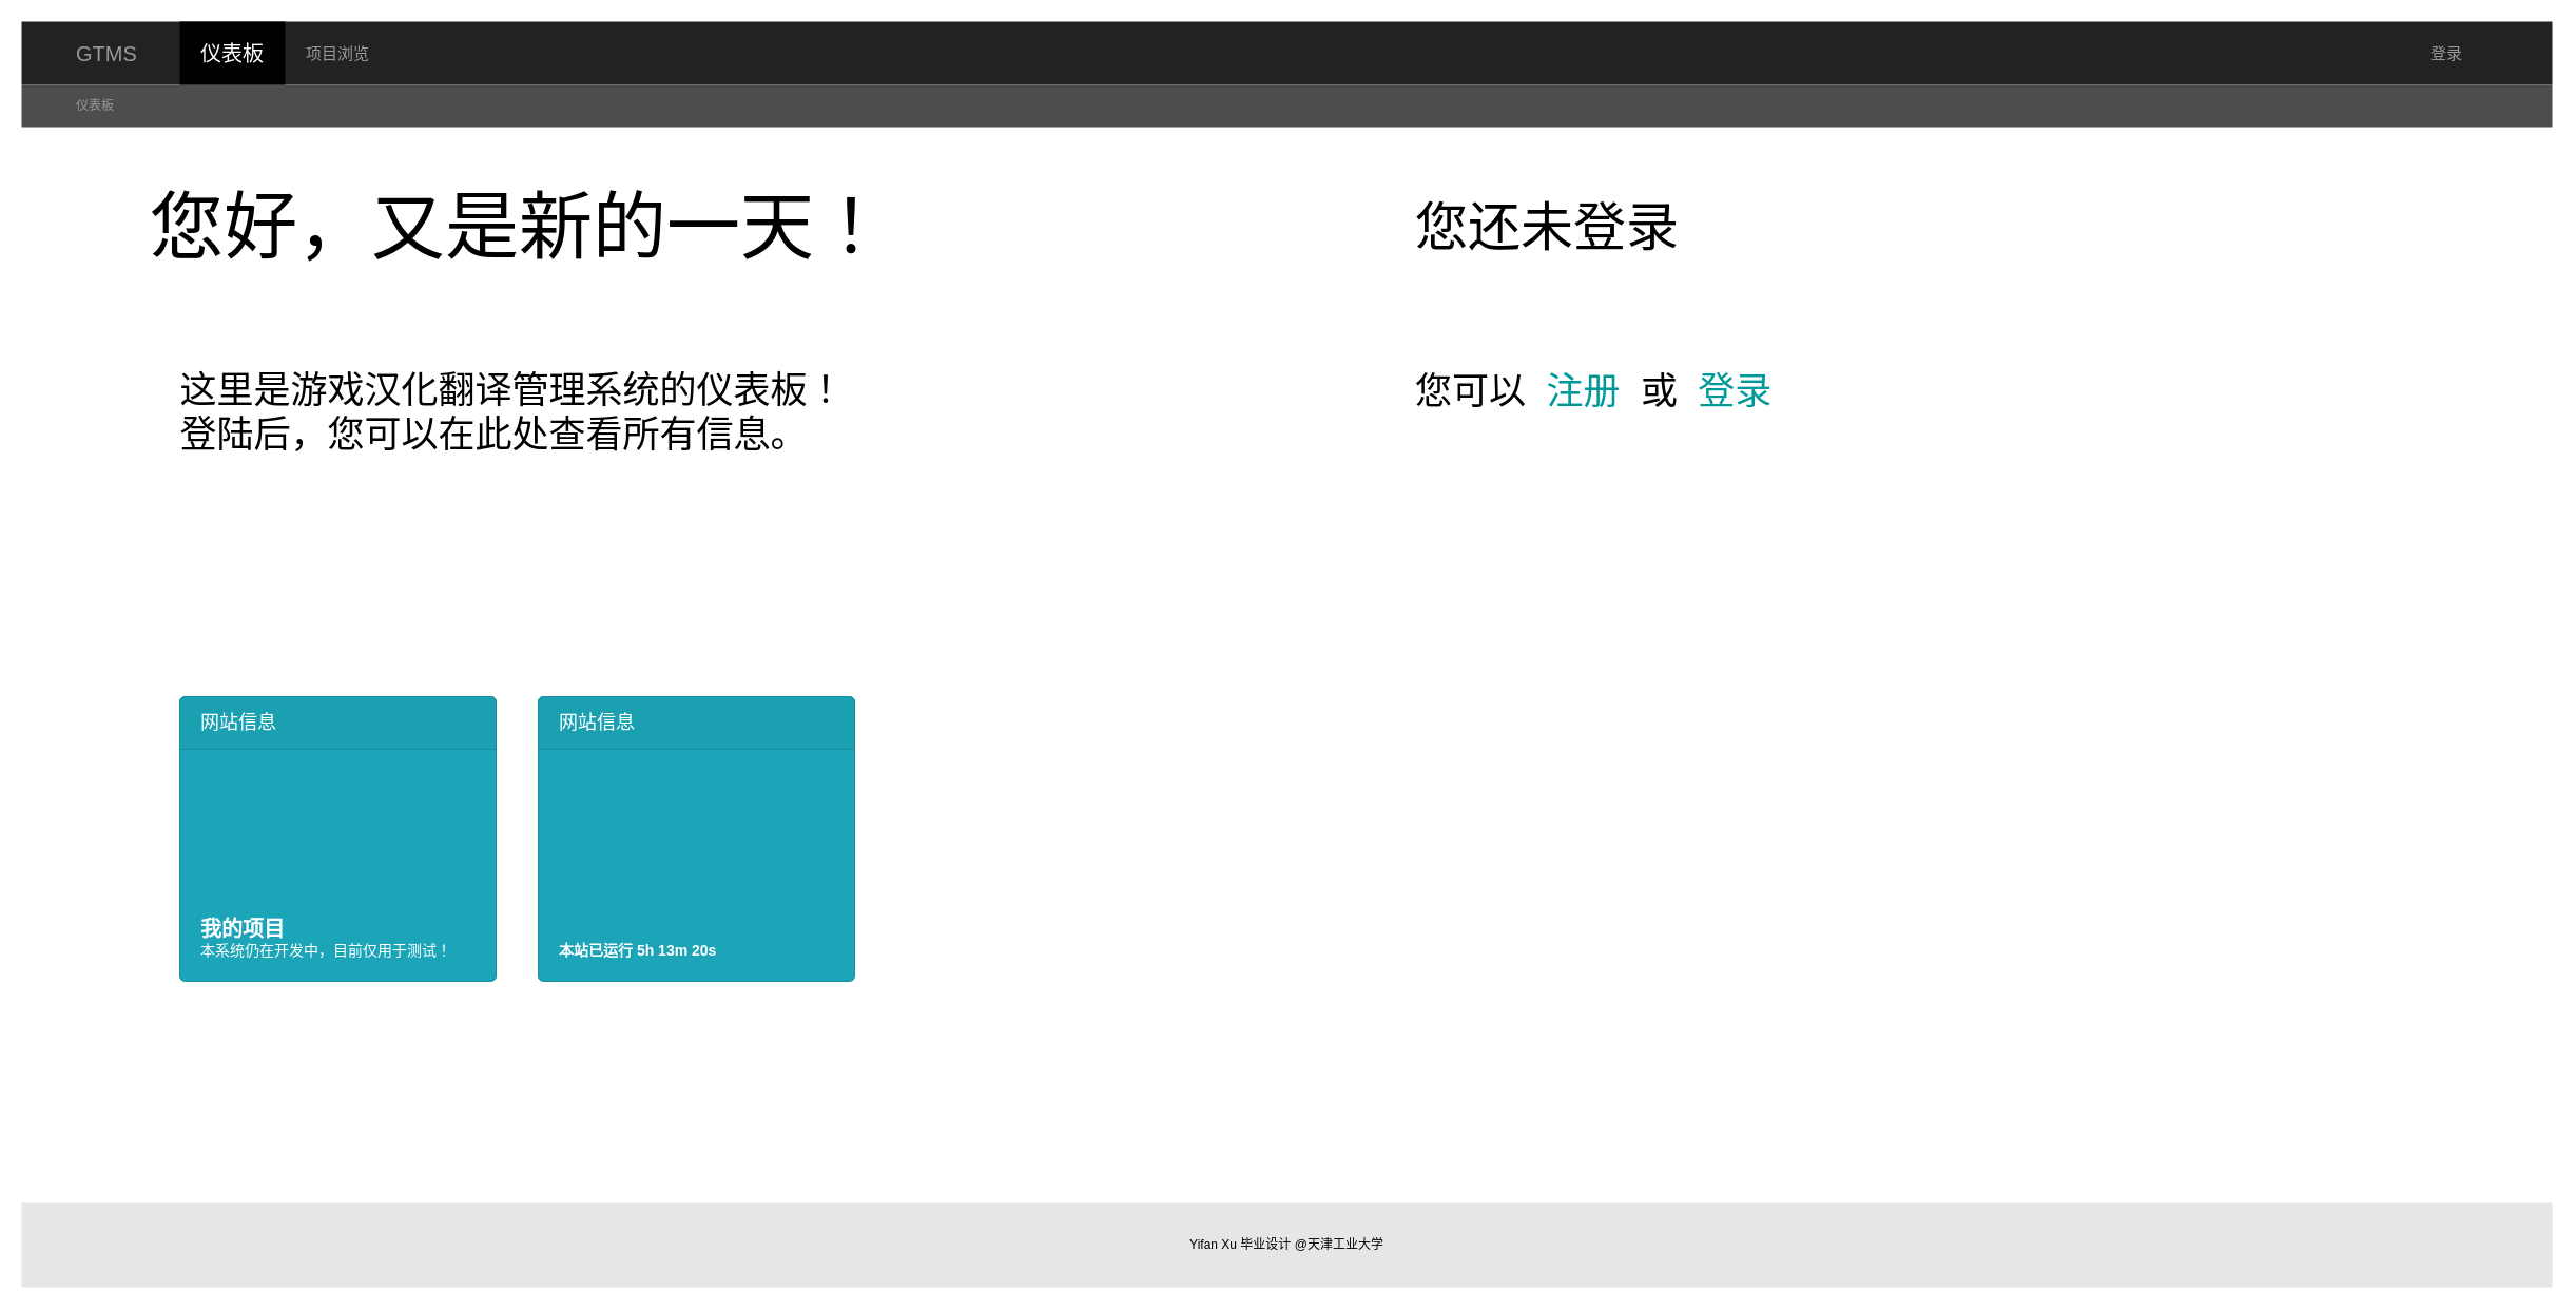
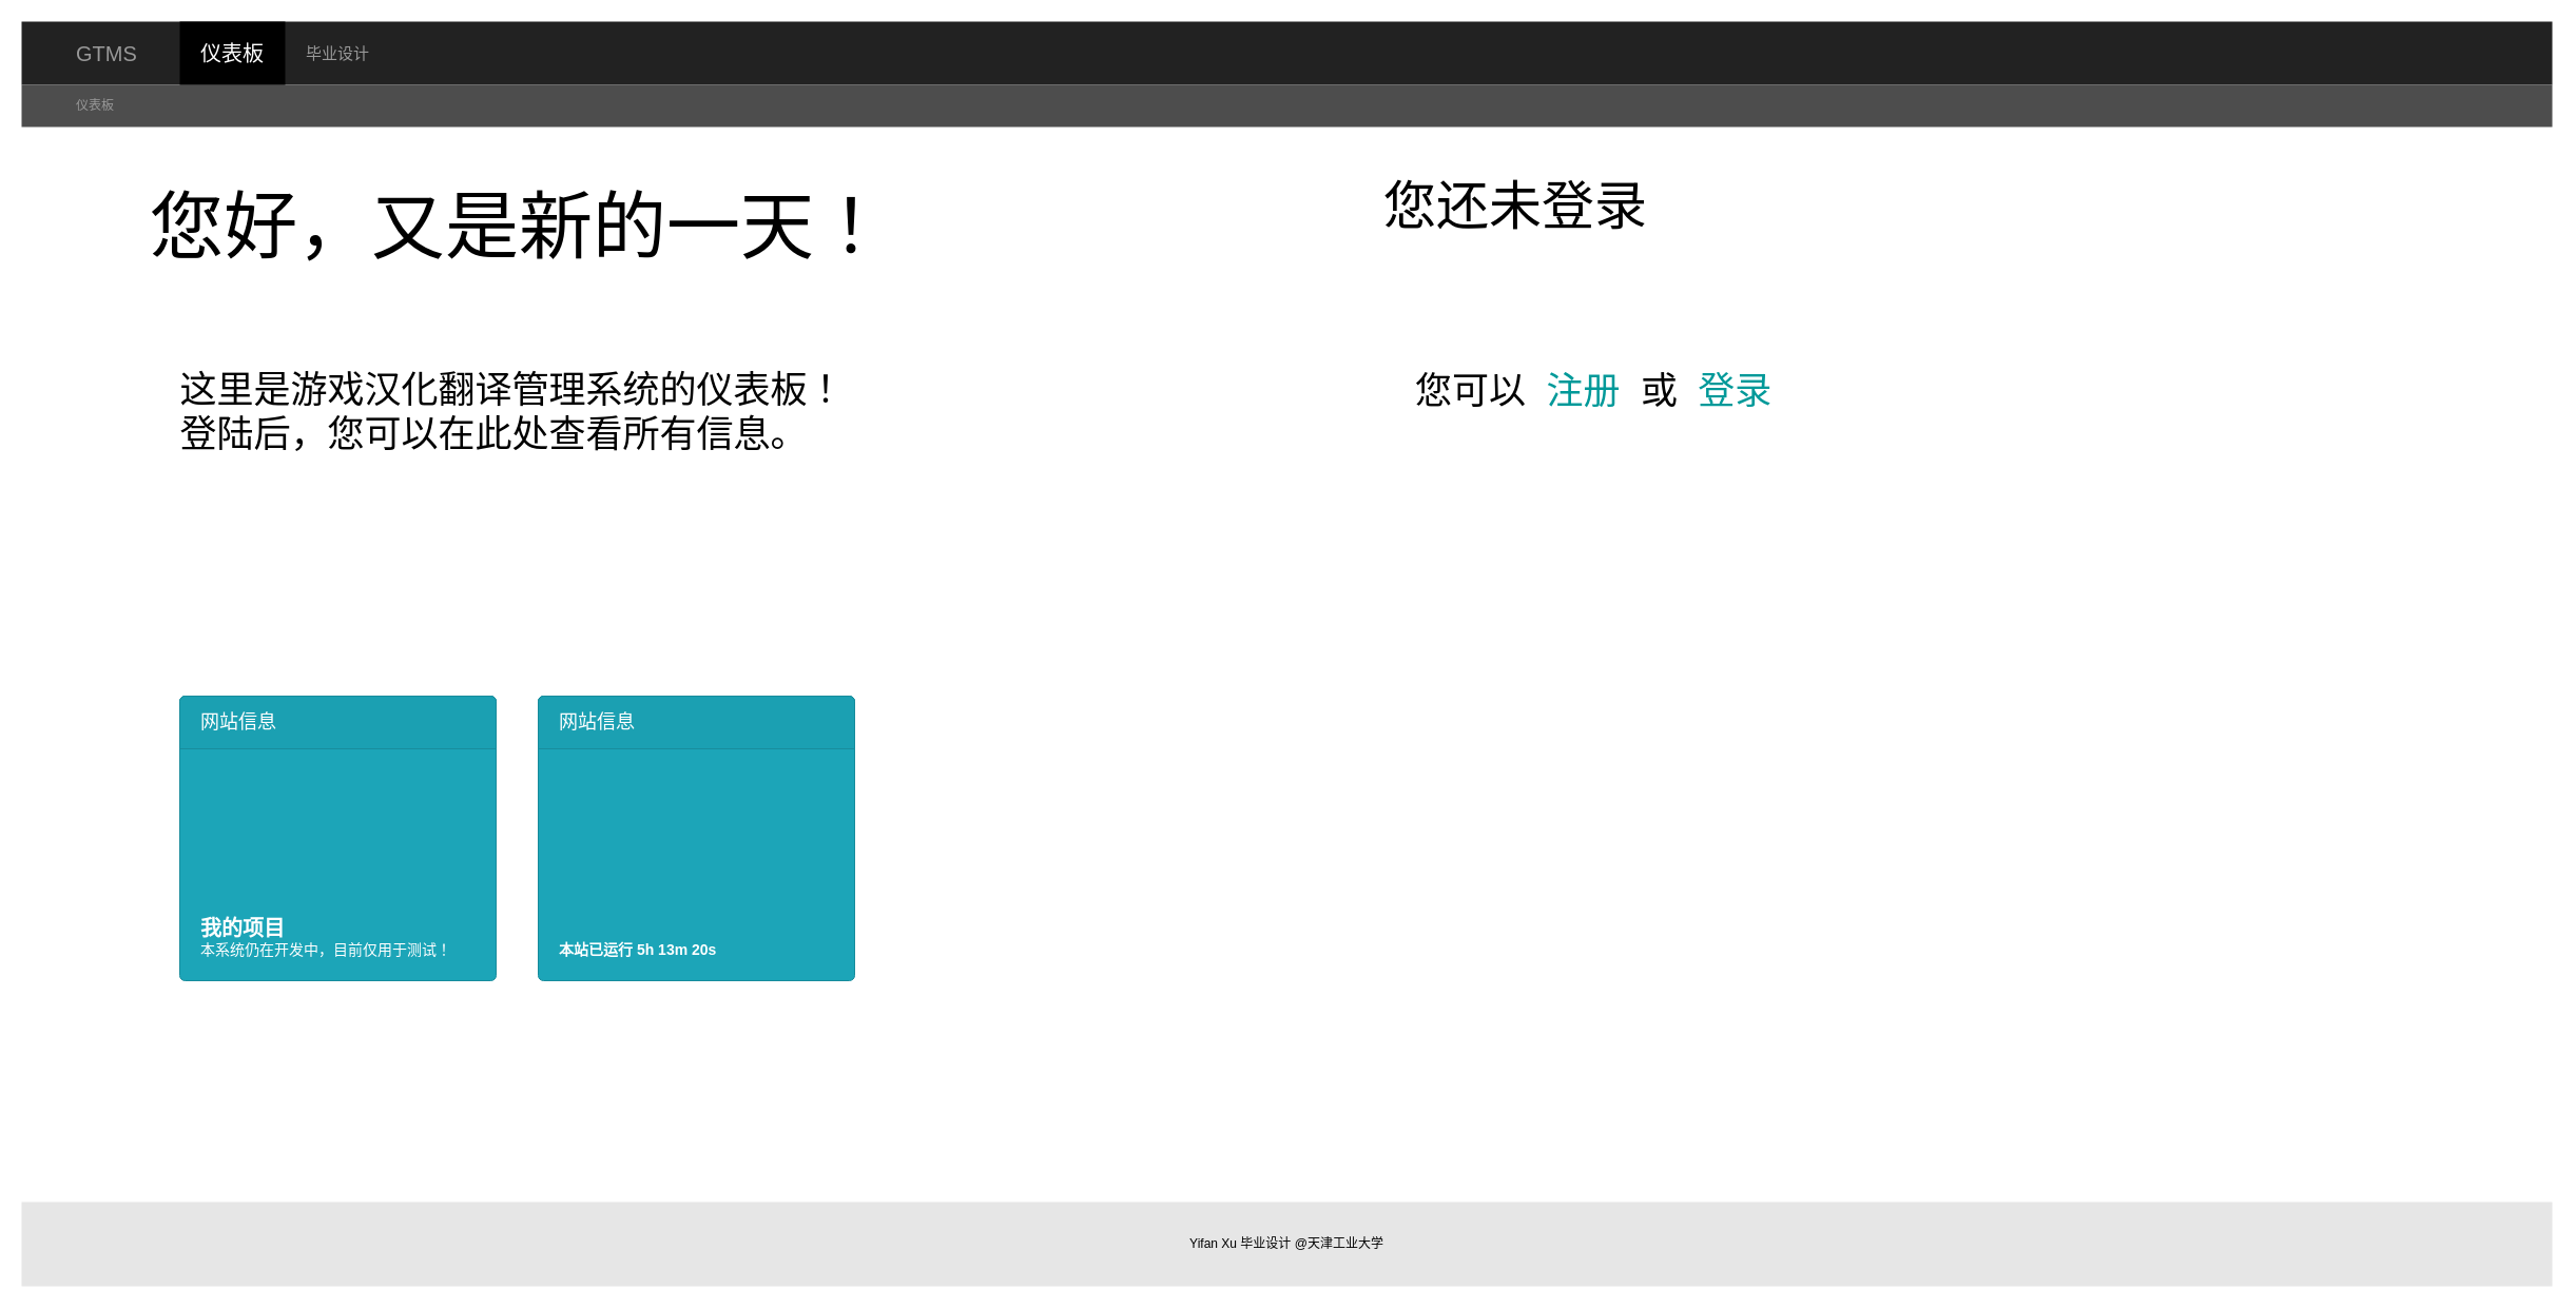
  <mxCell id="0" style=";html=1;" />
  <mxCell id="1" style=";html=1;" parent="0" />
  <mxCell id="2" value="" style="html=1;shadow=0;dashed=0;shape=mxgraph.bootstrap.rect;fillColor=#222222;strokeColor=none;whiteSpace=wrap;rounded=0;fontSize=12;fontColor=#222222;align=center;" parent="1" vertex="1"><mxGeometry width="2400.01" height="60" as="geometry" x="20" y="20" /></mxCell>
  <mxCell id="3" value="" style="html=1;shadow=0;dashed=0;shape=mxgraph.bootstrap.rect;fillColor=#4D4D4D;strokeColor=none;whiteSpace=wrap;rounded=0;fontSize=12;fontColor=#000000;align=center;" vertex="1" parent="1"><mxGeometry y="80" width="2400.01" height="40" as="geometry" x="20" /></mxCell>
  <mxCell id="4" value="仪表板" style="html=1;shadow=0;dashed=0;fillColor=none;strokeColor=none;shape=mxgraph.bootstrap.rect;fontColor=#999999;whiteSpace=wrap;align=left;" vertex="1" parent="1"><mxGeometry x="70" y="80" width="100" height="40" as="geometry" /></mxCell>
  <mxCell id="5" value="Yifan Xu 毕业设计 @天津工业大学 " style="html=1;shadow=0;dashed=0;shape=mxgraph.bootstrap.rect;fillColor=#E6E6E6;strokeColor=none;whiteSpace=wrap;rounded=0;fontSize=12;fontColor=#000000;align=center;" vertex="1" parent="1"><mxGeometry y="1140" width="2400.01" height="80" as="geometry" x="20" /></mxCell>
  <mxCell id="6" value="您好，又是新的一天！" style="text;html=1;align=left;verticalAlign=middle;resizable=0;points=[];autosize=1;strokeColor=none;fillColor=none;fontSize=70;" vertex="1" parent="1"><mxGeometry x="140" y="165" width="720" height="100" as="geometry" /></mxCell>
  <mxCell id="7" value="&lt;b&gt;&lt;font style=&quot;font-size: 20px&quot;&gt;我的项目&lt;/font&gt;&lt;/b&gt;&lt;br style=&quot;font-size: 14px&quot;&gt;本系统仍在开发中，目前仅用于测试！" style="html=1;shadow=0;dashed=0;shape=mxgraph.bootstrap.rrect;rSize=5;strokeColor=#188C9C;html=1;whiteSpace=wrap;fillColor=#1CA5B8;fontColor=#ffffff;verticalAlign=bottom;align=left;spacing=20;spacingBottom=0;fontSize=14;" vertex="1" parent="1"><mxGeometry x="170" y="660" width="300" height="270" as="geometry" /></mxCell>
  <mxCell id="8" value="网站信息" style="html=1;shadow=0;dashed=0;shape=mxgraph.bootstrap.topButton;rSize=5;perimeter=none;whiteSpace=wrap;fillColor=#1BA0B2;strokeColor=#188C9C;fontColor=#ffffff;resizeWidth=1;fontSize=18;align=left;spacing=20;" vertex="1" parent="7"><mxGeometry width="300" height="50" relative="1" as="geometry" /></mxCell>
  <mxCell id="9" value="&lt;b&gt;本站已运行 5h 13m 20s&lt;br&gt;&lt;/b&gt;" style="html=1;shadow=0;dashed=0;shape=mxgraph.bootstrap.rrect;rSize=5;strokeColor=#188C9C;html=1;whiteSpace=wrap;fillColor=#1CA5B8;fontColor=#ffffff;verticalAlign=bottom;align=left;spacing=20;spacingBottom=0;fontSize=14;" vertex="1" parent="1"><mxGeometry x="510" y="660" width="300" height="270" as="geometry" /></mxCell>
  <mxCell id="10" value="网站信息" style="html=1;shadow=0;dashed=0;shape=mxgraph.bootstrap.topButton;rSize=5;perimeter=none;whiteSpace=wrap;fillColor=#1BA0B2;strokeColor=#188C9C;fontColor=#ffffff;resizeWidth=1;fontSize=18;align=left;spacing=20;" vertex="1" parent="9"><mxGeometry width="300" height="50" relative="1" as="geometry" /></mxCell>
- <mxCell id="11" value="您还未登录" style="text;html=1;align=left;verticalAlign=middle;resizable=0;points=[];autosize=1;strokeColor=none;fillColor=none;fontSize=50;" vertex="1" parent="1"><mxGeometry x="1340" y="180" width="270" height="70" as="geometry" /></mxCell>
+ <mxCell id="11" value="您还未登录" style="text;html=1;align=left;verticalAlign=middle;resizable=0;points=[];autosize=1;strokeColor=none;fillColor=none;fontSize=50;" vertex="1" parent="1"><mxGeometry x="1310" y="160" width="270" height="70" as="geometry" /></mxCell>
  <mxCell id="12" value="您可以&amp;nbsp; &lt;font color=&quot;#009999&quot;&gt;注册&amp;nbsp; &lt;/font&gt;或&amp;nbsp;&lt;font color=&quot;#009999&quot;&gt; 登录&lt;br&gt;&lt;/font&gt;" style="text;html=1;align=left;verticalAlign=middle;resizable=0;points=[];autosize=1;strokeColor=none;fillColor=none;fontSize=35;" vertex="1" parent="1"><mxGeometry x="1340" y="340" width="360" height="60" as="geometry" /></mxCell>
  <mxCell id="13" value="GTMS" style="html=1;shadow=0;dashed=0;fillColor=none;strokeColor=none;shape=mxgraph.bootstrap.rect;fontColor=#999999;fontSize=20;whiteSpace=wrap;align=left;" parent="1" vertex="1"><mxGeometry x="70" width="100" height="60" as="geometry" y="20" /></mxCell>
  <mxCell id="14" value="&lt;font style=&quot;font-size: 20px;&quot;&gt;仪表板&lt;/font&gt;" style="html=1;shadow=0;dashed=0;shape=mxgraph.bootstrap.rect;fillColor=#000000;strokeColor=none;fontColor=#ffffff;spacingRight=0;whiteSpace=wrap;" parent="1" vertex="1"><mxGeometry x="170" width="100" height="60" as="geometry" y="20" /></mxCell>
- <mxCell id="15" value="&lt;font style=&quot;font-size: 15px;&quot;&gt;项目浏览&lt;/font&gt;" style="html=1;shadow=0;dashed=0;fillColor=none;strokeColor=none;shape=mxgraph.bootstrap.rect;fontColor=#999999;whiteSpace=wrap;" vertex="1" parent="1"><mxGeometry x="270" width="100" height="60" as="geometry" y="20" /></mxCell>
- <mxCell id="16" value="登录" style="html=1;shadow=0;dashed=0;fillColor=none;strokeColor=none;shape=mxgraph.bootstrap.rect;fontColor=#999999;whiteSpace=wrap;fontSize=15;" vertex="1" parent="1"><mxGeometry x="2270" width="100" height="60" as="geometry" y="20" /></mxCell>
+ <mxCell id="15" value="&lt;font style=&quot;font-size: 15px;&quot;&gt;毕业设计&lt;/font&gt;" style="html=1;shadow=0;dashed=0;fillColor=none;strokeColor=none;shape=mxgraph.bootstrap.rect;fontColor=#999999;whiteSpace=wrap;" vertex="1" parent="1"><mxGeometry x="270" width="100" height="60" as="geometry" y="20" /></mxCell>
  <mxCell id="17" value="&lt;div&gt;这里是游戏汉化翻译管理系统的仪表板！&lt;/div&gt;&lt;div align=&quot;left&quot;&gt;登陆后，您可以在此处查看所有信息。&lt;/div&gt;" style="text;html=1;align=center;verticalAlign=middle;resizable=0;points=[];autosize=1;strokeColor=none;fillColor=none;fontSize=35;" vertex="1" parent="1"><mxGeometry x="160" y="340" width="650" height="100" as="geometry" /></mxCell>
